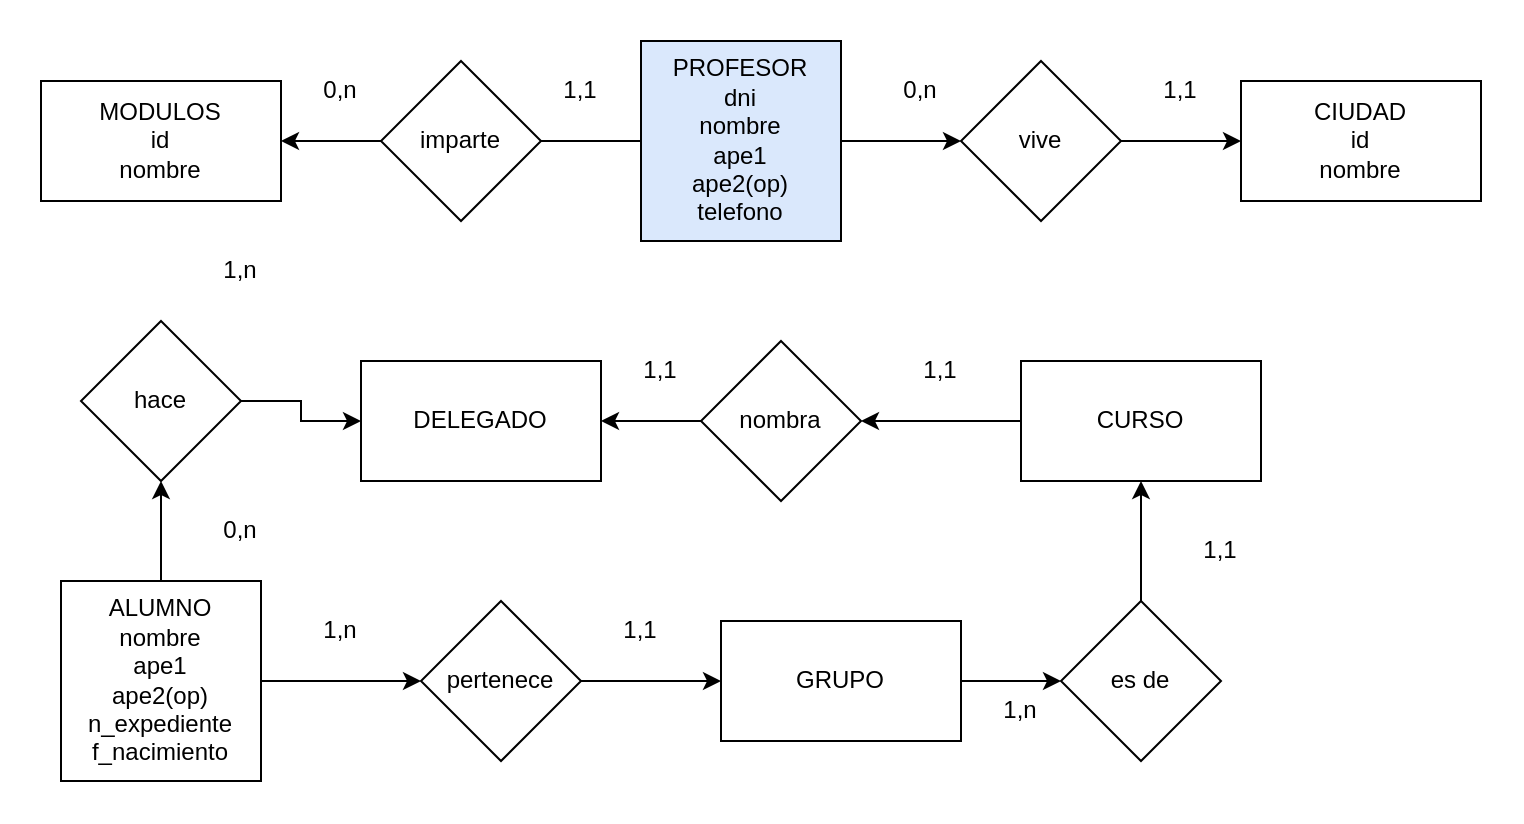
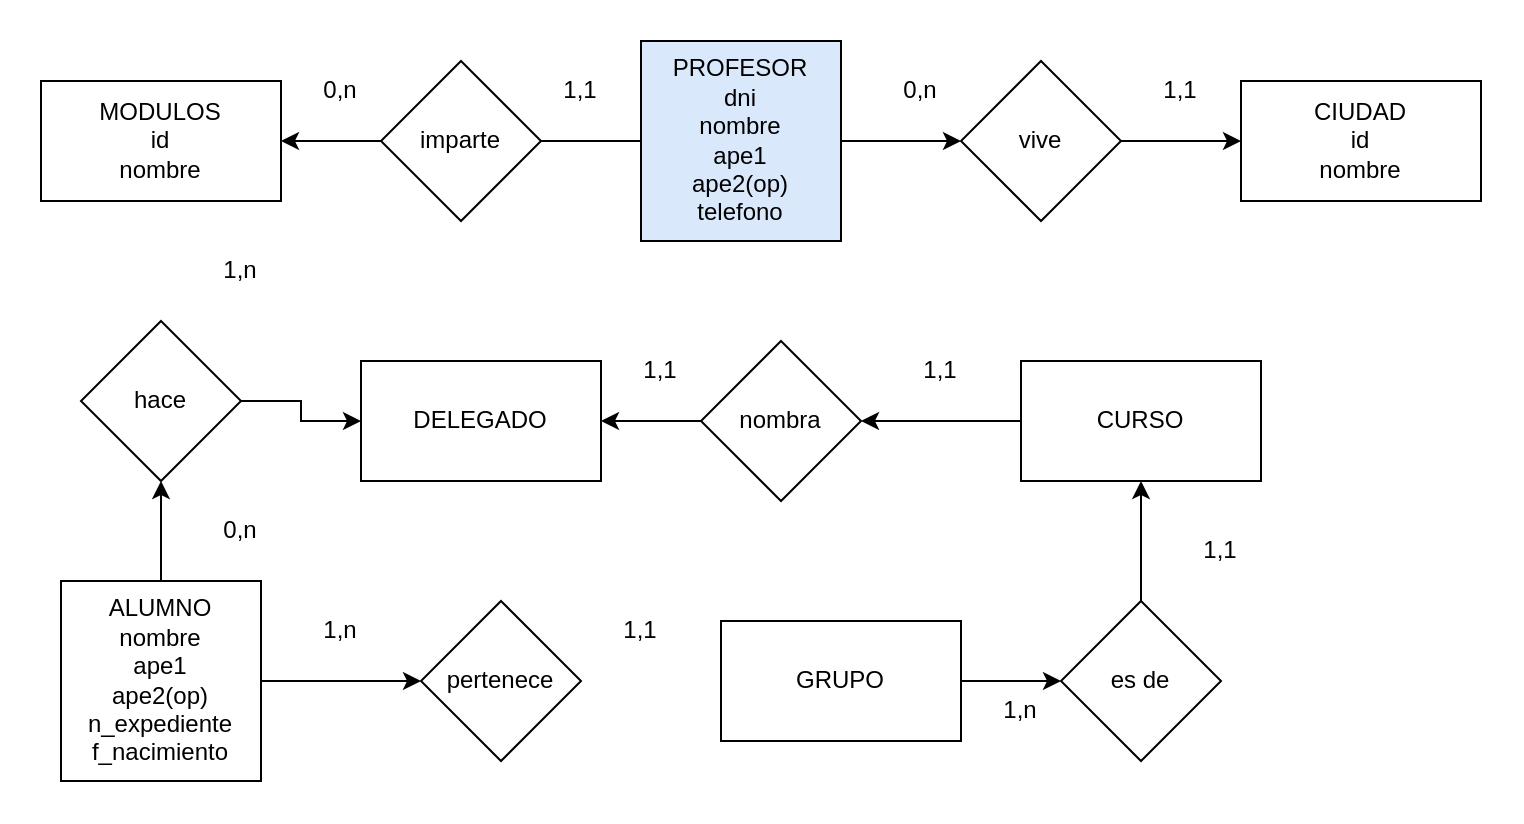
  <mxCell id="0" />
  <mxCell id="1" parent="0" />
  <mxCell id="2" value="" style="edgeStyle=orthogonalEdgeStyle;rounded=0;orthogonalLoop=1;jettySize=auto;html=1;" edge="1" parent="1" source="4" target="5"><mxGeometry relative="1" as="geometry" /></mxCell>
  <mxCell id="3" value="" style="edgeStyle=orthogonalEdgeStyle;rounded=0;orthogonalLoop=1;jettySize=auto;html=1;" edge="1" parent="1" source="4" target="23"><mxGeometry relative="1" as="geometry" /></mxCell>
  <mxCell id="4" value="PROFESOR&lt;br&gt;dni&lt;br&gt;nombre&lt;br&gt;ape1&lt;br&gt;ape2(op)&lt;br&gt;telefono" style="whiteSpace=wrap;html=1;aspect=fixed;fillColor=#dae8fc;" vertex="1" parent="1"><mxGeometry x="320" y="20" width="100" height="100" as="geometry" /></mxCell>
  <mxCell id="5" value="MODULOS&lt;br&gt;id&lt;br&gt;nombre" style="whiteSpace=wrap;html=1;" vertex="1" parent="1"><mxGeometry x="20" y="40" width="120" height="60" as="geometry" /></mxCell>
  <mxCell id="6" value="" style="edgeStyle=orthogonalEdgeStyle;rounded=0;orthogonalLoop=1;jettySize=auto;html=1;" edge="1" parent="1" source="8" target="10"><mxGeometry relative="1" as="geometry" /></mxCell>
  <mxCell id="7" value="" style="edgeStyle=orthogonalEdgeStyle;rounded=0;orthogonalLoop=1;jettySize=auto;html=1;" edge="1" parent="1" source="8" target="17"><mxGeometry relative="1" as="geometry" /></mxCell>
  <mxCell id="8" value="ALUMNO&lt;br&gt;nombre&lt;br&gt;ape1&lt;br&gt;ape2(op)&lt;br&gt;n_expediente&lt;br&gt;f_nacimiento" style="whiteSpace=wrap;html=1;aspect=fixed;" vertex="1" parent="1"><mxGeometry x="30" y="290" width="100" height="100" as="geometry" /></mxCell>
  <mxCell id="9" style="edgeStyle=orthogonalEdgeStyle;rounded=0;orthogonalLoop=1;jettySize=auto;html=1;" edge="1" parent="1" source="10" target="33"><mxGeometry relative="1" as="geometry" /></mxCell>
  <mxCell id="10" value="hace" style="rhombus;whiteSpace=wrap;html=1;" vertex="1" parent="1"><mxGeometry x="40" y="160" width="80" height="80" as="geometry" /></mxCell>
  <mxCell id="11" value="0,n" style="text;html=1;strokeColor=none;fillColor=none;align=center;verticalAlign=middle;whiteSpace=wrap;rounded=0;" vertex="1" parent="1"><mxGeometry x="140" y="30" width="60" height="30" as="geometry" /></mxCell>
  <mxCell id="12" value="1,1" style="text;html=1;strokeColor=none;fillColor=none;align=center;verticalAlign=middle;whiteSpace=wrap;rounded=0;" vertex="1" parent="1"><mxGeometry x="260" y="30" width="60" height="30" as="geometry" /></mxCell>
  <mxCell id="13" value="imparte" style="rhombus;whiteSpace=wrap;html=1;" vertex="1" parent="1"><mxGeometry x="190" y="30" width="80" height="80" as="geometry" /></mxCell>
  <mxCell id="14" value="1,n" style="text;html=1;strokeColor=none;fillColor=none;align=center;verticalAlign=middle;whiteSpace=wrap;rounded=0;" vertex="1" parent="1"><mxGeometry x="90" y="120" width="60" height="30" as="geometry" /></mxCell>
  <mxCell id="15" value="0,n" style="text;html=1;strokeColor=none;fillColor=none;align=center;verticalAlign=middle;whiteSpace=wrap;rounded=0;" vertex="1" parent="1"><mxGeometry x="90" y="250" width="60" height="30" as="geometry" /></mxCell>
- <mxCell id="16" value="" style="edgeStyle=orthogonalEdgeStyle;rounded=0;orthogonalLoop=1;jettySize=auto;html=1;" edge="1" parent="1" source="17" target="19"><mxGeometry relative="1" as="geometry" /></mxCell>
  <mxCell id="17" value="pertenece" style="rhombus;whiteSpace=wrap;html=1;" vertex="1" parent="1"><mxGeometry x="210" y="300" width="80" height="80" as="geometry" /></mxCell>
  <mxCell id="18" value="" style="edgeStyle=orthogonalEdgeStyle;rounded=0;orthogonalLoop=1;jettySize=auto;html=1;" edge="1" parent="1" source="19" target="28"><mxGeometry relative="1" as="geometry" /></mxCell>
  <mxCell id="19" value="GRUPO" style="whiteSpace=wrap;html=1;" vertex="1" parent="1"><mxGeometry x="360" y="310" width="120" height="60" as="geometry" /></mxCell>
  <mxCell id="20" value="1,1" style="text;html=1;strokeColor=none;fillColor=none;align=center;verticalAlign=middle;whiteSpace=wrap;rounded=0;" vertex="1" parent="1"><mxGeometry x="290" y="300" width="60" height="30" as="geometry" /></mxCell>
  <mxCell id="21" value="1,n" style="text;html=1;strokeColor=none;fillColor=none;align=center;verticalAlign=middle;whiteSpace=wrap;rounded=0;" vertex="1" parent="1"><mxGeometry x="140" y="300" width="60" height="30" as="geometry" /></mxCell>
  <mxCell id="22" value="" style="edgeStyle=orthogonalEdgeStyle;rounded=0;orthogonalLoop=1;jettySize=auto;html=1;" edge="1" parent="1" source="23" target="24"><mxGeometry relative="1" as="geometry" /></mxCell>
  <mxCell id="23" value="vive" style="rhombus;whiteSpace=wrap;html=1;" vertex="1" parent="1"><mxGeometry x="480" y="30" width="80" height="80" as="geometry" /></mxCell>
  <mxCell id="24" value="CIUDAD&lt;br&gt;id&lt;br&gt;nombre" style="whiteSpace=wrap;html=1;" vertex="1" parent="1"><mxGeometry x="620" y="40" width="120" height="60" as="geometry" /></mxCell>
  <mxCell id="25" value="1,1" style="text;html=1;strokeColor=none;fillColor=none;align=center;verticalAlign=middle;whiteSpace=wrap;rounded=0;" vertex="1" parent="1"><mxGeometry x="560" y="30" width="60" height="30" as="geometry" /></mxCell>
  <mxCell id="26" value="0,n" style="text;html=1;strokeColor=none;fillColor=none;align=center;verticalAlign=middle;whiteSpace=wrap;rounded=0;" vertex="1" parent="1"><mxGeometry x="430" y="30" width="60" height="30" as="geometry" /></mxCell>
  <mxCell id="27" style="edgeStyle=orthogonalEdgeStyle;rounded=0;orthogonalLoop=1;jettySize=auto;html=1;entryX=0.5;entryY=1;entryDx=0;entryDy=0;" edge="1" parent="1" source="28" target="30"><mxGeometry relative="1" as="geometry" /></mxCell>
  <mxCell id="28" value="es de" style="rhombus;whiteSpace=wrap;html=1;" vertex="1" parent="1"><mxGeometry x="530" y="300" width="80" height="80" as="geometry" /></mxCell>
  <mxCell id="29" style="edgeStyle=orthogonalEdgeStyle;rounded=0;orthogonalLoop=1;jettySize=auto;html=1;" edge="1" parent="1" source="30" target="32"><mxGeometry relative="1" as="geometry" /></mxCell>
  <mxCell id="30" value="CURSO" style="whiteSpace=wrap;html=1;" vertex="1" parent="1"><mxGeometry x="510" y="180" width="120" height="60" as="geometry" /></mxCell>
  <mxCell id="31" style="edgeStyle=orthogonalEdgeStyle;rounded=0;orthogonalLoop=1;jettySize=auto;html=1;entryX=1;entryY=0.5;entryDx=0;entryDy=0;" edge="1" parent="1" source="32" target="33"><mxGeometry relative="1" as="geometry" /></mxCell>
  <mxCell id="32" value="nombra" style="rhombus;whiteSpace=wrap;html=1;" vertex="1" parent="1"><mxGeometry x="350" y="170" width="80" height="80" as="geometry" /></mxCell>
  <mxCell id="33" value="DELEGADO" style="whiteSpace=wrap;html=1;" vertex="1" parent="1"><mxGeometry x="180" y="180" width="120" height="60" as="geometry" /></mxCell>
  <mxCell id="34" value="1,1" style="text;html=1;strokeColor=none;fillColor=none;align=center;verticalAlign=middle;whiteSpace=wrap;rounded=0;" vertex="1" parent="1"><mxGeometry x="300" y="170" width="60" height="30" as="geometry" /></mxCell>
  <mxCell id="35" value="1,1" style="text;html=1;strokeColor=none;fillColor=none;align=center;verticalAlign=middle;whiteSpace=wrap;rounded=0;" vertex="1" parent="1"><mxGeometry x="440" y="170" width="60" height="30" as="geometry" /></mxCell>
  <mxCell id="36" value="1,1" style="text;html=1;strokeColor=none;fillColor=none;align=center;verticalAlign=middle;whiteSpace=wrap;rounded=0;" vertex="1" parent="1"><mxGeometry x="580" y="260" width="60" height="30" as="geometry" /></mxCell>
  <mxCell id="37" value="1,n" style="text;html=1;strokeColor=none;fillColor=none;align=center;verticalAlign=middle;whiteSpace=wrap;rounded=0;" vertex="1" parent="1"><mxGeometry x="480" y="340" width="60" height="30" as="geometry" /></mxCell>
